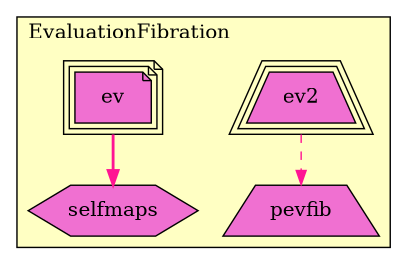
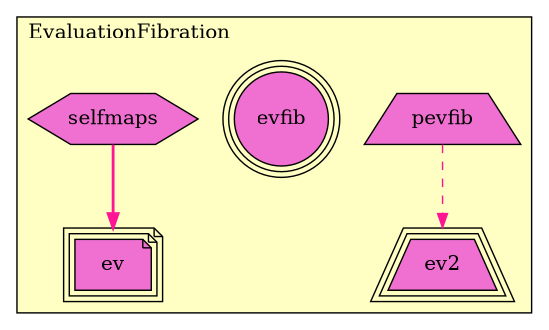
  digraph {
    node [fillcolor="#F070D1" peripheries=3 shape=trapezium style=filled]
    edge [color=deeppink]
    n1 [label=ev2]
    n2 [label=pevfib peripheries=""]
+   n3 [label=evfib shape=circle]
    n4 [label=ev shape=note]
    n5 [label=selfmaps shape=hexagon peripheries=""]
    subgraph cluster_1 {
      fillcolor="#FFFFC3"
      label=EvaluationFibration
      labeljust=l
      style=filled
      n1
      n2
+     n3
      n4
      n5
    }
-   n1 -> n2 [style=dashed]
-   n4 -> n5 [style=bold]
+   n2 -> n1 [style=dashed]
+   n5 -> n4 [style=bold]
  }
